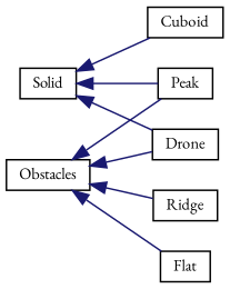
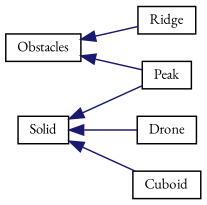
  digraph {
    fontname="EB Garamond"
    rankdir=LR
    node [color=black fillcolor=white fontname="EB Garamond" fontsize=10 shape=record style=filled]
    edge [color=midnightblue dir=back fontname="EB Garamond" fontsize=10 labelfontname=Helvetica labelfontsize=10 style=solid]
    n1 [height=0.2 label=Obstacles width=0.4]
    n2 [height=0.2 label=Drone width=0.4]
-   n3 [height=0.2 label=Flat width=0.4]
    n4 [height=0.2 label=Peak width=0.4]
    n5 [height=0.2 label=Ridge width=0.4]
    n6 [height=0.2 label=Solid width=0.4]
    n7 [height=0.2 label=Cuboid width=0.4]
-   n1 -> n2
-   n1 -> n3
    n1 -> n4
    n1 -> n5
    n6 -> n2
    n6 -> n4
    n6 -> n7
  }
